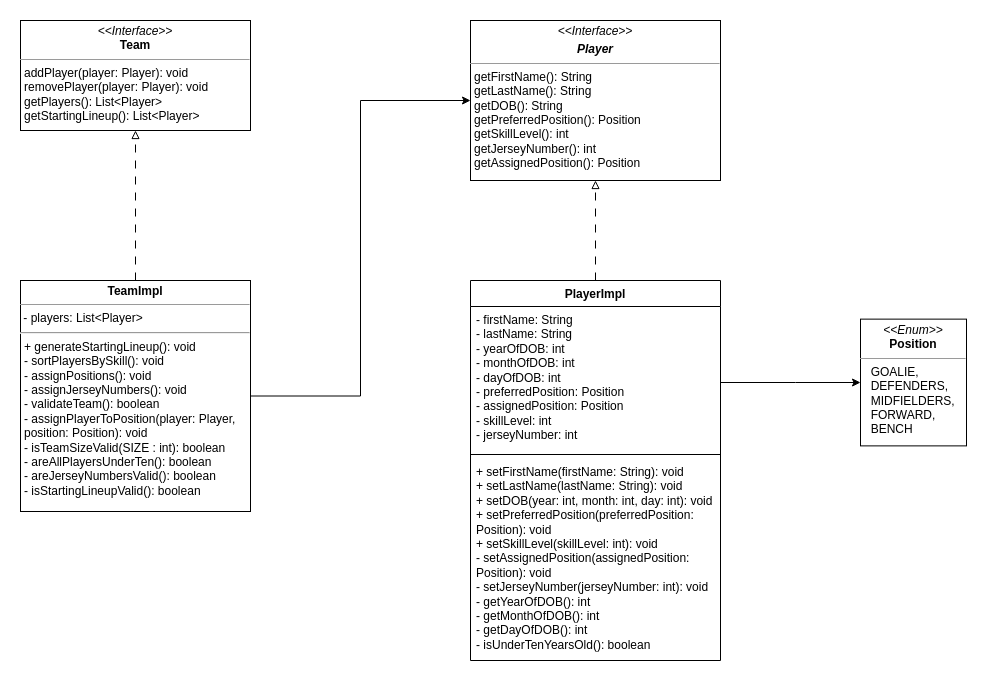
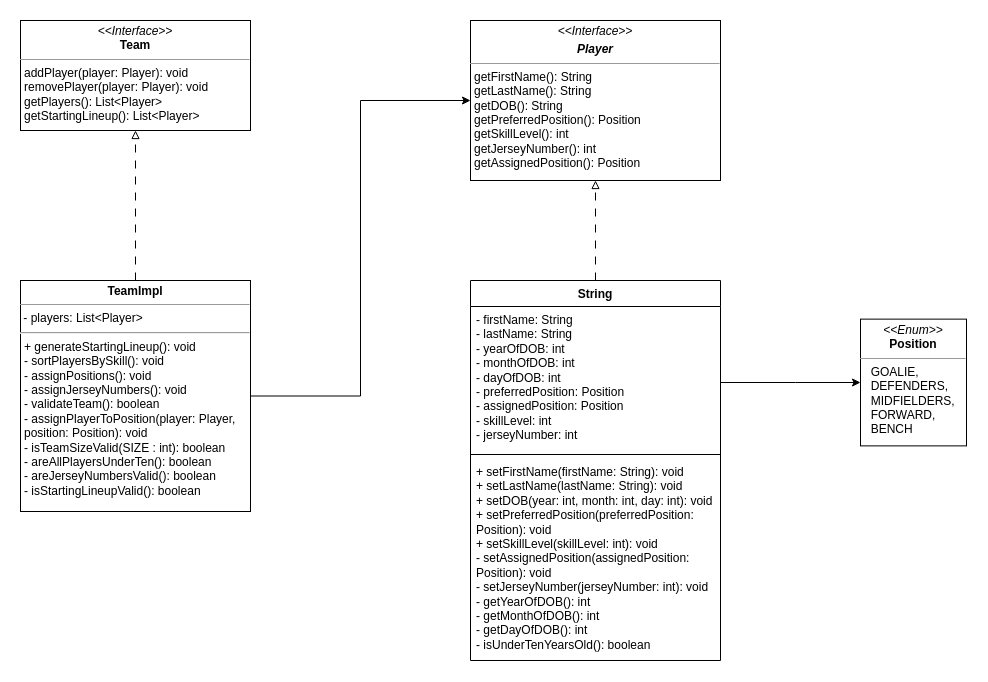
  <mxCell id="0" />
  <mxCell id="1" parent="0" />
  <mxCell id="2" style="edgeStyle=orthogonalEdgeStyle;rounded=0;orthogonalLoop=1;jettySize=auto;html=1;entryX=0.5;entryY=1;entryDx=0;entryDy=0;endArrow=block;endFill=0;dashed=1;dashPattern=8 8;" edge="1" parent="1" source="3" target="7"><mxGeometry relative="1" as="geometry" /></mxCell>
- <mxCell id="3" value="PlayerImpl" style="swimlane;fontStyle=1;align=center;verticalAlign=top;childLayout=stackLayout;horizontal=1;startSize=26;horizontalStack=0;resizeParent=1;resizeParentMax=0;resizeLast=0;collapsible=1;marginBottom=0;whiteSpace=wrap;html=1;" vertex="1" parent="1"><mxGeometry x="470" y="280" width="250" height="380" as="geometry" /></mxCell>
+ <mxCell id="3" value="String" style="swimlane;fontStyle=1;align=center;verticalAlign=top;childLayout=stackLayout;horizontal=1;startSize=26;horizontalStack=0;resizeParent=1;resizeParentMax=0;resizeLast=0;collapsible=1;marginBottom=0;whiteSpace=wrap;html=1;" vertex="1" parent="1"><mxGeometry x="470" y="280" width="250" height="380" as="geometry" /></mxCell>
  <mxCell id="4" value="&lt;div&gt;- firstName: String&lt;/div&gt;&lt;div&gt;- lastName: String&lt;/div&gt;&lt;div&gt;- yearOfDOB: int&lt;/div&gt;&lt;div&gt;- monthOfDOB: int&lt;/div&gt;&lt;div&gt;- dayOfDOB: int&lt;/div&gt;&lt;div&gt;- preferredPosition: Position&lt;/div&gt;&lt;div&gt;- assignedPosition: Position&lt;/div&gt;&lt;div&gt;- skillLevel: int&lt;/div&gt;&lt;div&gt;- jerseyNumber: int&lt;/div&gt;" style="text;strokeColor=none;fillColor=none;align=left;verticalAlign=top;spacingLeft=4;spacingRight=4;overflow=hidden;rotatable=0;points=[[0,0.5],[1,0.5]];portConstraint=eastwest;whiteSpace=wrap;html=1;" vertex="1" parent="3"><mxGeometry y="26" width="250" height="144" as="geometry" /></mxCell>
  <mxCell id="5" value="" style="line;strokeWidth=1;fillColor=none;align=left;verticalAlign=middle;spacingTop=-1;spacingLeft=3;spacingRight=3;rotatable=0;labelPosition=right;points=[];portConstraint=eastwest;strokeColor=inherit;" vertex="1" parent="3"><mxGeometry y="170" width="250" height="8" as="geometry" /></mxCell>
  <mxCell id="6" value="&lt;div&gt;+ setFirstName(firstName: String): void&lt;/div&gt;&lt;div&gt;+ setLastName(lastName: String): void&lt;/div&gt;&lt;div&gt;+ setDOB(year: int, month: int, day: int): void&lt;/div&gt;&lt;div&gt;+ setPreferredPosition(preferredPosition: Position): void&lt;/div&gt;&lt;div&gt;+ setSkillLevel(skillLevel: int): void&lt;/div&gt;&lt;div&gt;- setAssignedPosition(assignedPosition: Position): void&lt;/div&gt;&lt;div&gt;- setJerseyNumber(jerseyNumber: int): void&lt;/div&gt;&lt;div&gt;- getYearOfDOB(): int&lt;/div&gt;&lt;div&gt;- getMonthOfDOB(): int&lt;/div&gt;&lt;div&gt;- getDayOfDOB(): int&lt;br&gt;- isUnderTenYearsOld(): boolean&lt;br&gt;&lt;/div&gt;" style="text;strokeColor=none;fillColor=none;align=left;verticalAlign=top;spacingLeft=4;spacingRight=4;overflow=hidden;rotatable=0;points=[[0,0.5],[1,0.5]];portConstraint=eastwest;whiteSpace=wrap;html=1;" vertex="1" parent="3"><mxGeometry y="178" width="250" height="202" as="geometry" /></mxCell>
  <mxCell id="7" value="&lt;p style=&quot;margin:0px;margin-top:4px;text-align:center;&quot;&gt;&lt;i&gt;&amp;lt;&amp;lt;Interface&amp;gt;&amp;gt;&lt;/i&gt;&lt;br&gt;&lt;/p&gt;&lt;p style=&quot;margin:0px;margin-top:4px;text-align:center;&quot;&gt;&lt;i&gt;&lt;b&gt;Player&lt;/b&gt;&lt;/i&gt;&lt;/p&gt;&lt;hr size=&quot;1&quot;&gt;&lt;p style=&quot;margin:0px;margin-left:4px;&quot;&gt;getFirstName(): String&lt;/p&gt;&lt;p style=&quot;margin:0px;margin-left:4px;&quot;&gt;getLastName(): String&lt;/p&gt;&lt;p style=&quot;margin:0px;margin-left:4px;&quot;&gt;getDOB(): String&lt;/p&gt;&lt;p style=&quot;margin:0px;margin-left:4px;&quot;&gt;getPreferredPosition(): Position&lt;/p&gt;&lt;p style=&quot;margin:0px;margin-left:4px;&quot;&gt;getSkillLevel(): int&lt;/p&gt;&lt;p style=&quot;margin:0px;margin-left:4px;&quot;&gt;getJerseyNumber(): int&lt;/p&gt;&lt;p style=&quot;margin:0px;margin-left:4px;&quot;&gt;getAssignedPosition(): Position&lt;/p&gt;" style="verticalAlign=top;align=left;overflow=fill;fontSize=12;fontFamily=Helvetica;html=1;whiteSpace=wrap;" vertex="1" parent="1"><mxGeometry x="470" y="20" width="250" height="160" as="geometry" /></mxCell>
  <mxCell id="8" value="&lt;p style=&quot;margin:0px;margin-top:4px;text-align:center;&quot;&gt;&lt;i&gt;&amp;lt;&amp;lt;Enum&amp;gt;&amp;gt;&lt;/i&gt;&lt;br&gt;&lt;b&gt;Position&lt;/b&gt;&lt;/p&gt;&lt;hr size=&quot;1&quot;&gt;&lt;p style=&quot;margin:0px;margin-left:4px;&quot;&gt;&amp;nbsp; GOALIE,&lt;/p&gt;&lt;p style=&quot;margin:0px;margin-left:4px;&quot;&gt;&amp;nbsp; DEFENDERS,&lt;/p&gt;&lt;p style=&quot;margin:0px;margin-left:4px;&quot;&gt;&amp;nbsp; MIDFIELDERS,&lt;/p&gt;&lt;p style=&quot;margin:0px;margin-left:4px;&quot;&gt;&amp;nbsp; FORWARD,&lt;/p&gt;&lt;p style=&quot;margin:0px;margin-left:4px;&quot;&gt;&amp;nbsp; BENCH&lt;/p&gt;" style="verticalAlign=top;align=left;overflow=fill;fontSize=12;fontFamily=Helvetica;html=1;whiteSpace=wrap;" vertex="1" parent="1"><mxGeometry x="860" y="318.63" width="106" height="126.75" as="geometry" /></mxCell>
  <mxCell id="9" style="edgeStyle=orthogonalEdgeStyle;rounded=0;orthogonalLoop=1;jettySize=auto;html=1;entryX=0;entryY=0.5;entryDx=0;entryDy=0;" edge="1" parent="1" source="4" target="8"><mxGeometry relative="1" as="geometry"><Array as="points"><mxPoint x="795" y="382" /></Array></mxGeometry></mxCell>
  <mxCell id="10" value="&lt;p style=&quot;margin:0px;margin-top:4px;text-align:center;&quot;&gt;&lt;i&gt;&amp;lt;&amp;lt;Interface&amp;gt;&amp;gt;&lt;/i&gt;&lt;br&gt;&lt;b&gt;Team&lt;/b&gt;&lt;/p&gt;&lt;hr size=&quot;1&quot;&gt;&lt;p style=&quot;margin:0px;margin-left:4px;&quot;&gt;addPlayer(player: Player): void&lt;/p&gt;&lt;p style=&quot;margin:0px;margin-left:4px;&quot;&gt;removePlayer(player: Player): void&lt;/p&gt;&lt;p style=&quot;margin:0px;margin-left:4px;&quot;&gt;getPlayers(): List&amp;lt;Player&amp;gt;&lt;/p&gt;&lt;p style=&quot;margin:0px;margin-left:4px;&quot;&gt;getStartingLineup(): List&amp;lt;Player&amp;gt;&lt;/p&gt;&lt;p style=&quot;margin:0px;margin-left:4px;&quot;&gt;&lt;br&gt;&lt;/p&gt;" style="verticalAlign=top;align=left;overflow=fill;fontSize=12;fontFamily=Helvetica;html=1;whiteSpace=wrap;" vertex="1" parent="1"><mxGeometry x="20" y="20" width="230" height="110" as="geometry" /></mxCell>
  <mxCell id="11" style="edgeStyle=orthogonalEdgeStyle;rounded=0;orthogonalLoop=1;jettySize=auto;html=1;entryX=0.5;entryY=1;entryDx=0;entryDy=0;endArrow=block;endFill=0;dashed=1;dashPattern=8 8;strokeWidth=1;" edge="1" parent="1" source="13" target="10"><mxGeometry relative="1" as="geometry" /></mxCell>
  <mxCell id="12" style="edgeStyle=orthogonalEdgeStyle;rounded=0;orthogonalLoop=1;jettySize=auto;html=1;entryX=0;entryY=0.5;entryDx=0;entryDy=0;" edge="1" parent="1" source="13" target="7"><mxGeometry relative="1" as="geometry" /></mxCell>
  <mxCell id="13" value="&lt;p style=&quot;margin:0px;margin-top:4px;text-align:center;&quot;&gt;&lt;b&gt;TeamImpl&lt;/b&gt;&lt;/p&gt;&lt;hr size=&quot;1&quot;&gt;&lt;p style=&quot;margin:0px;margin-left:4px;&quot;&gt;&lt;/p&gt;&amp;nbsp;- players: List&amp;lt;Player&amp;gt;&lt;br&gt;&lt;hr&gt;&lt;p style=&quot;margin:0px;margin-left:4px;&quot;&gt;&lt;span style=&quot;background-color: initial;&quot;&gt;+ generateStartingLineup(): void&lt;/span&gt;&lt;br&gt;&lt;/p&gt;&lt;p style=&quot;margin:0px;margin-left:4px;&quot;&gt;&lt;span style=&quot;background-color: initial;&quot;&gt;- sortPlayersBySkill(): void&lt;br&gt;&lt;/span&gt;&lt;/p&gt;&lt;p style=&quot;margin:0px;margin-left:4px;&quot;&gt;- assignPositions(): void&lt;/p&gt;&lt;p style=&quot;margin:0px;margin-left:4px;&quot;&gt;- assignJerseyNumbers(): void&lt;/p&gt;&lt;p style=&quot;margin:0px;margin-left:4px;&quot;&gt;- validateTeam(): boolean&lt;/p&gt;&lt;p style=&quot;margin:0px;margin-left:4px;&quot;&gt;- assignPlayerToPosition(player: Player, position: Position): void&lt;/p&gt;&lt;p style=&quot;margin:0px;margin-left:4px;&quot;&gt;- isTeamSizeValid(SIZE : int): boolean&lt;/p&gt;&lt;p style=&quot;margin:0px;margin-left:4px;&quot;&gt;- areAllPlayersUnderTen(): boolean&lt;/p&gt;&lt;p style=&quot;margin:0px;margin-left:4px;&quot;&gt;- areJerseyNumbersValid(): boolean&lt;/p&gt;&lt;p style=&quot;margin:0px;margin-left:4px;&quot;&gt;- isStartingLineupValid(): boolean&lt;/p&gt;" style="verticalAlign=top;align=left;overflow=fill;fontSize=12;fontFamily=Helvetica;html=1;whiteSpace=wrap;" vertex="1" parent="1"><mxGeometry x="20" y="280" width="230" height="231" as="geometry" /></mxCell>
  <mxCell id="14" style="edgeStyle=orthogonalEdgeStyle;rounded=0;orthogonalLoop=1;jettySize=auto;html=1;exitX=0.5;exitY=1;exitDx=0;exitDy=0;" edge="1" parent="1" source="10" target="10"><mxGeometry relative="1" as="geometry" /></mxCell>
